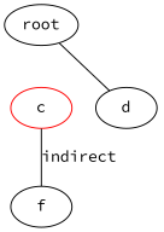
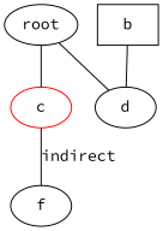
  graph {
    fontname="Source Code Pro"
    node [fontname="Source Code Pro"]
    edge [fontname="Source Code Pro"]
    n1 [label=root]
    c [color=red]
    d
+   b [shape=box]
    f
+   n1 -- c
    n1 -- d
    c -- f [label=indirect]
+   b -- d
  }
